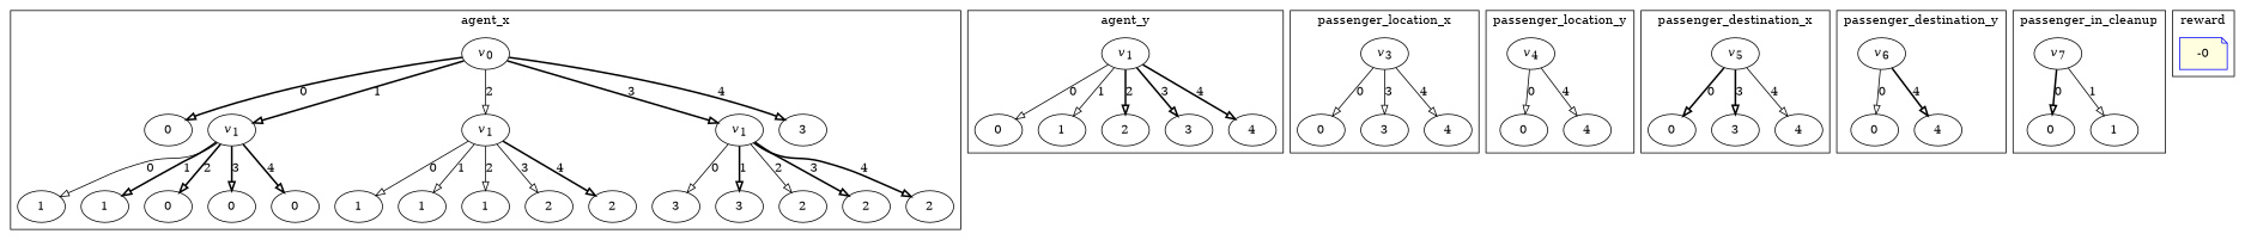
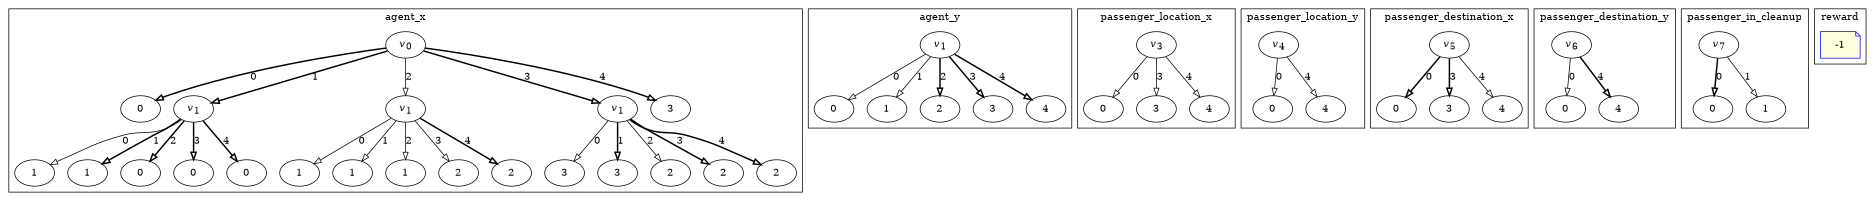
  digraph {
    edge [arrowhead=empty style=bold]
    n1 [label=<<i>v</i><sub>0</sub>>]
    n2 [label=<0>]
    n3 [label=<<i>v</i><sub>1</sub>>]
    n4 [label=<<i>v</i><sub>1</sub>>]
    n5 [label=<<i>v</i><sub>1</sub>>]
    n6 [label=<3>]
    n7 [label=<1>]
    n8 [label=<1>]
    n9 [label=<0>]
    n10 [label=<0>]
    n11 [label=<0>]
    n12 [label=<1>]
    n13 [label=<1>]
    n14 [label=<1>]
    n15 [label=<2>]
    n16 [label=<2>]
    n17 [label=<3>]
    n18 [label=<3>]
    n19 [label=<2>]
    n20 [label=<2>]
    n21 [label=<2>]
    n22 [label=<<i>v</i><sub>1</sub>>]
    n23 [label=<0>]
    n24 [label=<1>]
    n25 [label=<2>]
    n26 [label=<3>]
    n27 [label=<4>]
    n28 [label=<<i>v</i><sub>3</sub>>]
    n29 [label=<0>]
    n30 [label=<3>]
    n31 [label=<4>]
    n32 [label=<<i>v</i><sub>4</sub>>]
    n33 [label=<0>]
    n34 [label=<4>]
    n35 [label=<<i>v</i><sub>5</sub>>]
    n36 [label=<0>]
    n37 [label=<3>]
    n38 [label=<4>]
    n39 [label=<<i>v</i><sub>6</sub>>]
    n40 [label=<0>]
    n41 [label=<4>]
    n42 [label=<<i>v</i><sub>7</sub>>]
    n43 [label=<0>]
    n44 [label=<1>]
-   n45 [label=-0 style=filled fillcolor=lightyellow color=blue shape=note]
+   n45 [label=-1 style=filled fillcolor=lightyellow color=blue shape=note]
    subgraph cluster_1 {
      label=agent_x
      n1
      n2
      n3
      n4
      n5
      n6
      n7
      n8
      n9
      n10
      n11
      n12
      n13
      n14
      n15
      n16
      n17
      n18
      n19
      n20
      n21
    }
    subgraph cluster_2 {
      label=agent_y
      n22
      n23
      n24
      n25
      n26
      n27
    }
    subgraph cluster_3 {
      label=passenger_location_x
      n28
      n29
      n30
      n31
    }
    subgraph cluster_4 {
      label=passenger_location_y
      n32
      n33
      n34
    }
    subgraph cluster_5 {
      label=passenger_destination_x
      n35
      n36
      n37
      n38
    }
    subgraph cluster_6 {
      label=passenger_destination_y
      n39
      n40
      n41
    }
    subgraph cluster_7 {
      label=passenger_in_cleanup
      n42
      n43
      n44
    }
    subgraph cluster_8 {
      label=reward
      n45
    }
    n1 -> n2 [label=<0>]
    n1 -> n3 [label=<1>]
    n1 -> n4 [label=<2> style=solid]
    n1 -> n5 [label=<3>]
    n1 -> n6 [label=<4>]
    n3 -> n7 [label=<0> style=solid]
    n3 -> n8 [label=<1>]
    n3 -> n9 [label=<2>]
    n3 -> n10 [label=<3>]
    n3 -> n11 [label=<4>]
    n4 -> n12 [label=<0> style=solid]
    n4 -> n13 [label=<1> style=solid]
    n4 -> n14 [label=<2> style=solid]
    n4 -> n15 [label=<3> style=solid]
    n4 -> n16 [label=<4>]
    n5 -> n17 [label=<0> style=solid]
    n5 -> n18 [label=<1>]
    n5 -> n19 [label=<2> style=solid]
    n5 -> n20 [label=<3>]
    n5 -> n21 [label=<4>]
    n22 -> n23 [label=<0> style=solid]
    n22 -> n24 [label=<1> style=solid]
    n22 -> n25 [label=<2>]
    n22 -> n26 [label=<3>]
    n22 -> n27 [label=<4>]
    n28 -> n29 [label=<0> style=solid]
    n28 -> n30 [label=<3> style=solid]
    n28 -> n31 [label=<4> style=solid]
    n32 -> n33 [label=<0> style=solid]
    n32 -> n34 [label=<4> style=solid]
    n35 -> n36 [label=<0>]
    n35 -> n37 [label=<3>]
    n35 -> n38 [label=<4> style=solid]
    n39 -> n40 [label=<0> style=solid]
    n39 -> n41 [label=<4>]
    n42 -> n43 [label=<0>]
    n42 -> n44 [label=<1> style=solid]
  }
